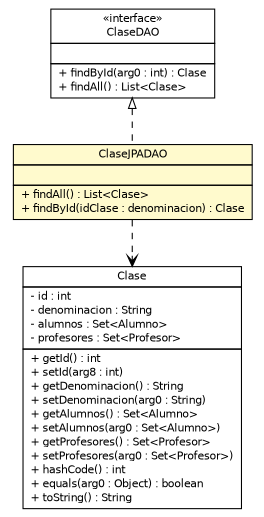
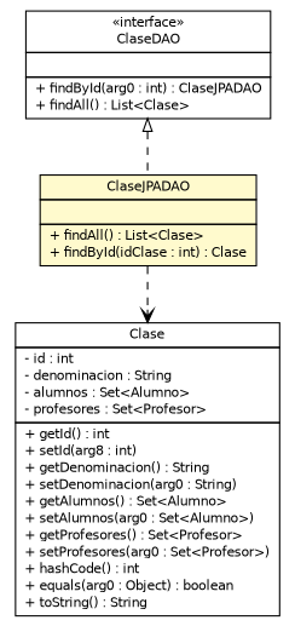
  digraph {
    nodesep=0.25
    ranksep=0.5
    node [fontcolor=black fontname=Helvetica fontsize=10.0 shape=plaintext]
    edge [fontname=Helvetica headport=p labelfontname=Helvetica labelfontsize=10 style=dashed tailport=p]
-   n1 [label=<<table title="curso.java.app.miniclase.dao.jpa.ClaseJPADAO" border="0" cellborder="1" cellspacing="0" cellpadding="2" port="p" bgcolor="lemonChiffon" href="./ClaseJPADAO.html"> 		<tr><td><table border="0" cellspacing="0" cellpadding="1"> <tr><td align="center" balign="center"> ClaseJPADAO </td></tr> 		</table></td></tr> 		<tr><td><table border="0" cellspacing="0" cellpadding="1"> <tr><td align="left" balign="left">  </td></tr> 		</table></td></tr> 		<tr><td><table border="0" cellspacing="0" cellpadding="1"> <tr><td align="left" balign="left"> + findAll() : List&lt;Clase&gt; </td></tr> <tr><td align="left" balign="left"> + findById(idClase : denominacion) : Clase </td></tr> 		</table></td></tr> 		</table>>]
+   n1 [label=<<table title="curso.java.app.miniclase.dao.jpa.ClaseJPADAO" border="0" cellborder="1" cellspacing="0" cellpadding="2" port="p" bgcolor="lemonChiffon" href="./ClaseJPADAO.html"> 		<tr><td><table border="0" cellspacing="0" cellpadding="1"> <tr><td align="center" balign="center"> ClaseJPADAO </td></tr> 		</table></td></tr> 		<tr><td><table border="0" cellspacing="0" cellpadding="1"> <tr><td align="left" balign="left">  </td></tr> 		</table></td></tr> 		<tr><td><table border="0" cellspacing="0" cellpadding="1"> <tr><td align="left" balign="left"> + findAll() : List&lt;Clase&gt; </td></tr> <tr><td align="left" balign="left"> + findById(idClase : int) : Clase </td></tr> 		</table></td></tr> 		</table>>]
    n2 [label=<<table title="curso.java.app.miniclase.pojosanotados.Clase" border="0" cellborder="1" cellspacing="0" cellpadding="2" port="p" href="http://java.sun.com/j2se/1.4.2/docs/api/curso/java/app/miniclase/pojosanotados/Clase.html"> 		<tr><td><table border="0" cellspacing="0" cellpadding="1"> <tr><td align="center" balign="center"> Clase </td></tr> 		</table></td></tr> 		<tr><td><table border="0" cellspacing="0" cellpadding="1"> <tr><td align="left" balign="left"> - id : int </td></tr> <tr><td align="left" balign="left"> - denominacion : String </td></tr> <tr><td align="left" balign="left"> - alumnos : Set&lt;Alumno&gt; </td></tr> <tr><td align="left" balign="left"> - profesores : Set&lt;Profesor&gt; </td></tr> 		</table></td></tr> 		<tr><td><table border="0" cellspacing="0" cellpadding="1"> <tr><td align="left" balign="left"> + getId() : int </td></tr> <tr><td align="left" balign="left"> + setId(arg8 : int) </td></tr> <tr><td align="left" balign="left"> + getDenominacion() : String </td></tr> <tr><td align="left" balign="left"> + setDenominacion(arg0 : String) </td></tr> <tr><td align="left" balign="left"> + getAlumnos() : Set&lt;Alumno&gt; </td></tr> <tr><td align="left" balign="left"> + setAlumnos(arg0 : Set&lt;Alumno&gt;) </td></tr> <tr><td align="left" balign="left"> + getProfesores() : Set&lt;Profesor&gt; </td></tr> <tr><td align="left" balign="left"> + setProfesores(arg0 : Set&lt;Profesor&gt;) </td></tr> <tr><td align="left" balign="left"> + hashCode() : int </td></tr> <tr><td align="left" balign="left"> + equals(arg0 : Object) : boolean </td></tr> <tr><td align="left" balign="left"> + toString() : String </td></tr> 		</table></td></tr> 		</table>>]
-   n3 [label=<<table title="curso.java.app.miniclase.dao.ClaseDAO" border="0" cellborder="1" cellspacing="0" cellpadding="2" port="p" href="http://java.sun.com/j2se/1.4.2/docs/api/curso/java/app/miniclase/dao/ClaseDAO.html"> 		<tr><td><table border="0" cellspacing="0" cellpadding="1"> <tr><td align="center" balign="center"> &#171;interface&#187; </td></tr> <tr><td align="center" balign="center"> ClaseDAO </td></tr> 		</table></td></tr> 		<tr><td><table border="0" cellspacing="0" cellpadding="1"> <tr><td align="left" balign="left">  </td></tr> 		</table></td></tr> 		<tr><td><table border="0" cellspacing="0" cellpadding="1"> <tr><td align="left" balign="left"> + findById(arg0 : int) : Clase </td></tr> <tr><td align="left" balign="left"> + findAll() : List&lt;Clase&gt; </td></tr> 		</table></td></tr> 		</table>>]
+   n3 [label=<<table title="curso.java.app.miniclase.dao.ClaseDAO" border="0" cellborder="1" cellspacing="0" cellpadding="2" port="p" href="http://java.sun.com/j2se/1.4.2/docs/api/curso/java/app/miniclase/dao/ClaseDAO.html"> 		<tr><td><table border="0" cellspacing="0" cellpadding="1"> <tr><td align="center" balign="center"> &#171;interface&#187; </td></tr> <tr><td align="center" balign="center"> ClaseDAO </td></tr> 		</table></td></tr> 		<tr><td><table border="0" cellspacing="0" cellpadding="1"> <tr><td align="left" balign="left">  </td></tr> 		</table></td></tr> 		<tr><td><table border="0" cellspacing="0" cellpadding="1"> <tr><td align="left" balign="left"> + findById(arg0 : int) : ClaseJPADAO </td></tr> <tr><td align="left" balign="left"> + findAll() : List&lt;Clase&gt; </td></tr> 		</table></td></tr> 		</table>>]
    n1 -> n2 [arrowhead=open color=black fontcolor=black fontsize=10.0]
    n3 -> n1 [arrowtail=empty dir=back fontsize=10]
  }
